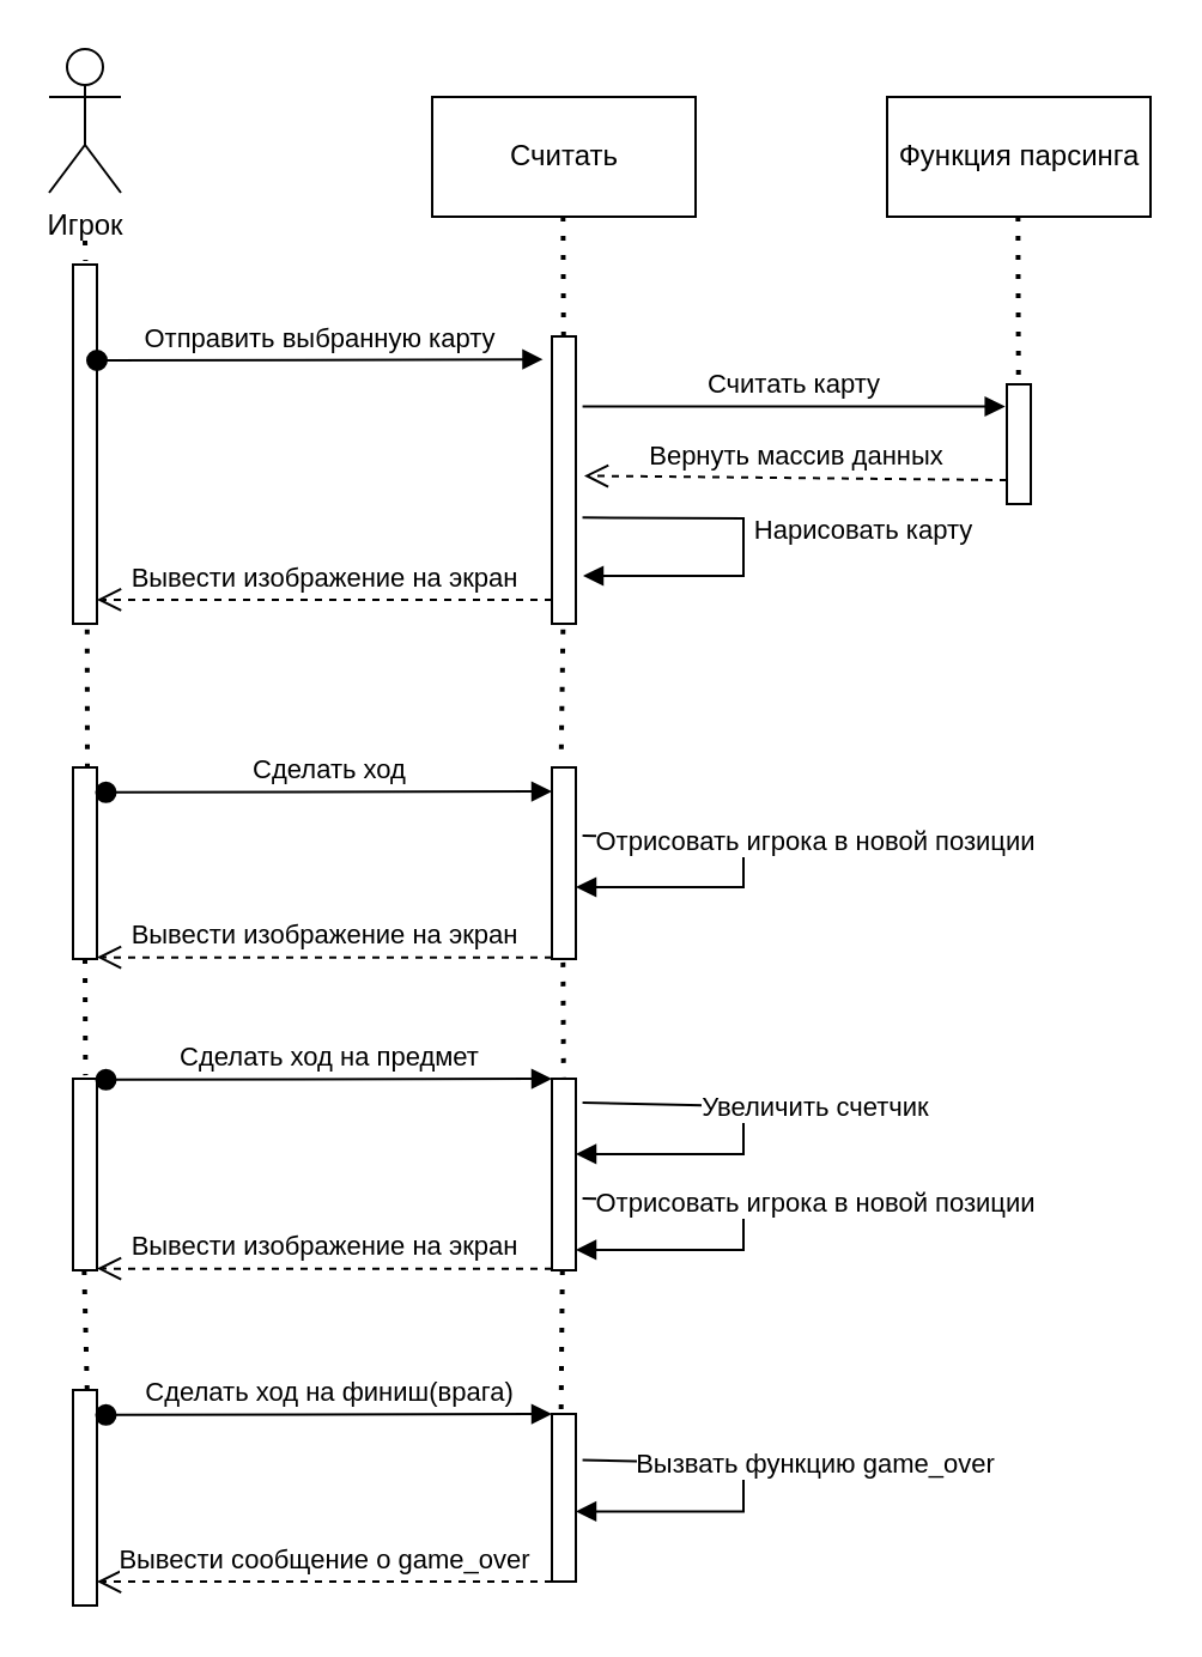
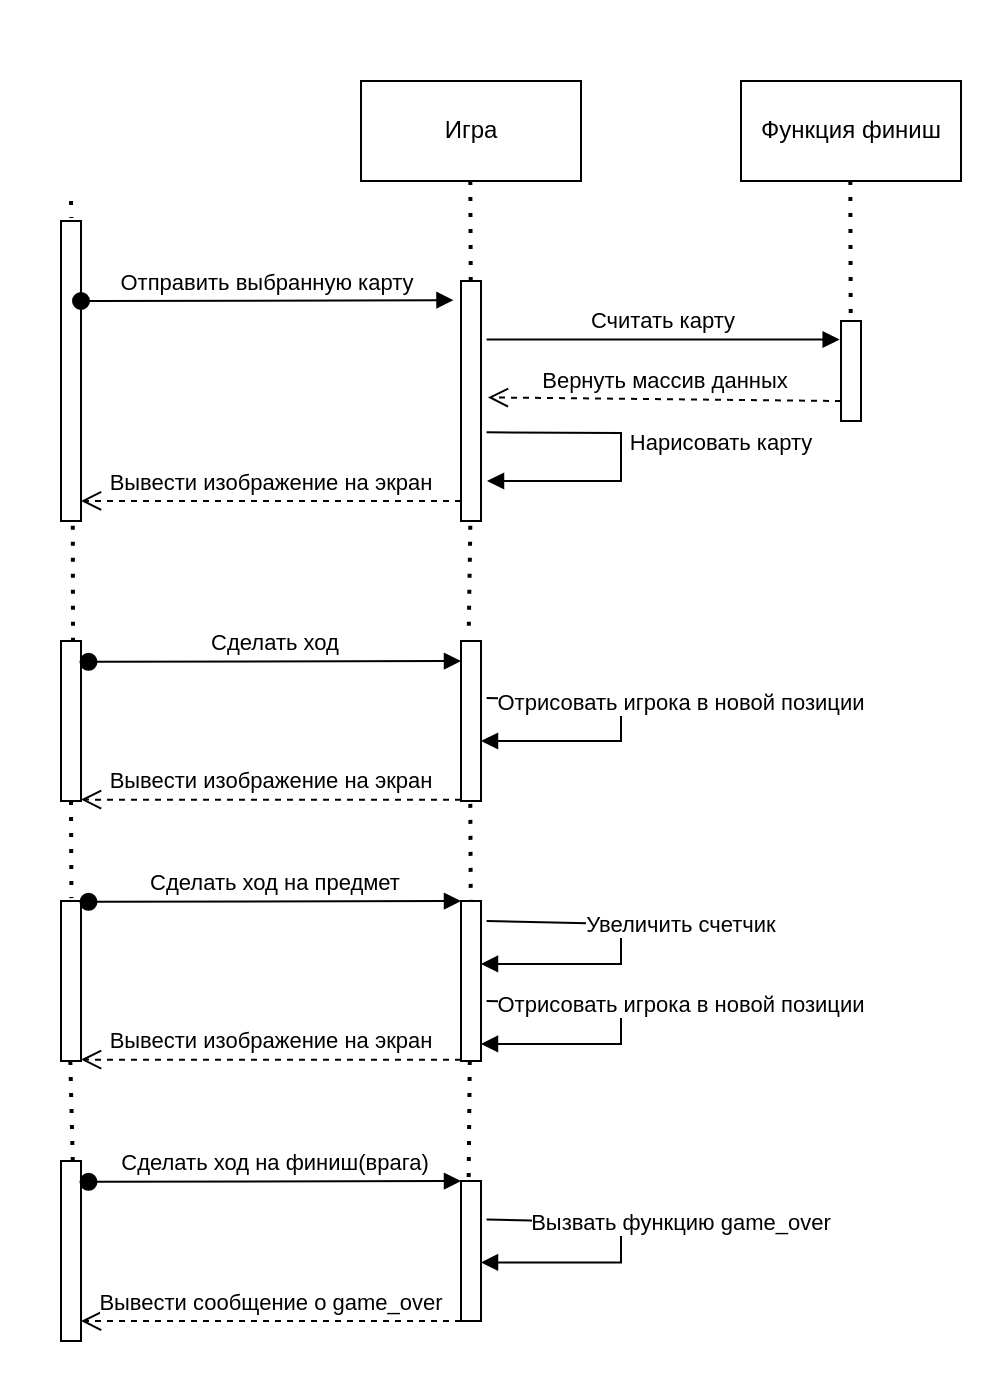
  <mxCell id="0" />
  <mxCell id="1" parent="0" />
- <mxCell id="2" value="Игрок" style="shape=umlActor;verticalLabelPosition=bottom;verticalAlign=top;html=1;outlineConnect=0;" parent="1" vertex="1"><mxGeometry x="20" y="20" width="30" height="60" as="geometry" /></mxCell>
  <mxCell id="3" value="" style="html=1;points=[];perimeter=orthogonalPerimeter;" vertex="1" parent="1"><mxGeometry x="30" y="110" width="10" height="150" as="geometry" /></mxCell>
  <mxCell id="4" value="Отправить выбранную карту" style="html=1;verticalAlign=bottom;startArrow=oval;startFill=1;endArrow=block;startSize=8;rounded=0;entryX=-0.376;entryY=0.08;entryDx=0;entryDy=0;entryPerimeter=0;" edge="1" parent="1" target="5"><mxGeometry width="60" relative="1" as="geometry"><mxPoint x="40" y="150" as="sourcePoint" /><mxPoint x="220" y="150" as="targetPoint" /></mxGeometry></mxCell>
  <mxCell id="5" value="" style="html=1;points=[];perimeter=orthogonalPerimeter;" vertex="1" parent="1"><mxGeometry x="230" y="140" width="10" height="120" as="geometry" /></mxCell>
- <mxCell id="6" value="Считать" style="html=1;" vertex="1" parent="1"><mxGeometry x="180" y="40" width="110" height="50" as="geometry" /></mxCell>
+ <mxCell id="6" value="Игра" style="html=1;" vertex="1" parent="1"><mxGeometry x="180" y="40" width="110" height="50" as="geometry" /></mxCell>
  <mxCell id="7" value="" style="endArrow=none;dashed=1;html=1;dashPattern=1 3;strokeWidth=2;rounded=0;entryX=0.521;entryY=-0.01;entryDx=0;entryDy=0;entryPerimeter=0;" edge="1" parent="1" target="3"><mxGeometry width="50" height="50" relative="1" as="geometry"><mxPoint x="35" y="100" as="sourcePoint" /><mxPoint x="20" y="140" as="targetPoint" /></mxGeometry></mxCell>
  <mxCell id="8" value="" style="endArrow=none;dashed=1;html=1;dashPattern=1 3;strokeWidth=2;rounded=0;entryX=0.487;entryY=0;entryDx=0;entryDy=0;entryPerimeter=0;" edge="1" parent="1" target="5"><mxGeometry width="50" height="50" relative="1" as="geometry"><mxPoint x="234.66" y="90" as="sourcePoint" /><mxPoint x="234.87" y="127.4" as="targetPoint" /></mxGeometry></mxCell>
  <mxCell id="9" value="Считать карту" style="html=1;verticalAlign=bottom;endArrow=block;rounded=0;exitX=1.279;exitY=0.244;exitDx=0;exitDy=0;exitPerimeter=0;entryX=-0.066;entryY=0.185;entryDx=0;entryDy=0;entryPerimeter=0;" edge="1" parent="1" source="5" target="11"><mxGeometry width="80" relative="1" as="geometry"><mxPoint x="330" y="170" as="sourcePoint" /><mxPoint x="390" y="167" as="targetPoint" /><Array as="points" /></mxGeometry></mxCell>
- <mxCell id="10" value="Функция парсинга" style="html=1;" vertex="1" parent="1"><mxGeometry x="370" y="40" width="110" height="50" as="geometry" /></mxCell>
+ <mxCell id="10" value="Функция финиш" style="html=1;" vertex="1" parent="1"><mxGeometry x="370" y="40" width="110" height="50" as="geometry" /></mxCell>
  <mxCell id="11" value="" style="html=1;points=[];perimeter=orthogonalPerimeter;" vertex="1" parent="1"><mxGeometry x="420" y="160" width="10" height="50" as="geometry" /></mxCell>
  <mxCell id="12" value="Вернуть массив данных" style="html=1;verticalAlign=bottom;endArrow=open;dashed=1;endSize=8;rounded=0;entryX=1.348;entryY=0.485;entryDx=0;entryDy=0;entryPerimeter=0;" edge="1" parent="1" target="5"><mxGeometry relative="1" as="geometry"><mxPoint x="420" y="200" as="sourcePoint" /><mxPoint x="250" y="200" as="targetPoint" /></mxGeometry></mxCell>
  <mxCell id="13" value="" style="endArrow=none;dashed=1;html=1;dashPattern=1 3;strokeWidth=2;rounded=0;entryX=0.487;entryY=0;entryDx=0;entryDy=0;entryPerimeter=0;" edge="1" parent="1" target="11"><mxGeometry width="50" height="50" relative="1" as="geometry"><mxPoint x="424.66" y="90" as="sourcePoint" /><mxPoint x="424.87" y="140" as="targetPoint" /></mxGeometry></mxCell>
  <mxCell id="14" value="Нарисовать карту" style="html=1;verticalAlign=bottom;endArrow=block;rounded=0;exitX=1.21;exitY=0.204;exitDx=0;exitDy=0;exitPerimeter=0;" edge="1" parent="1"><mxGeometry x="0.027" y="50" width="80" relative="1" as="geometry"><mxPoint x="242.76" y="215.68" as="sourcePoint" /><mxPoint x="243" y="240" as="targetPoint" /><Array as="points"><mxPoint x="310" y="216" /><mxPoint x="310" y="240" /></Array><mxPoint as="offset" /></mxGeometry></mxCell>
  <mxCell id="15" value="Вывести изображение на экран" style="html=1;verticalAlign=bottom;endArrow=open;dashed=1;endSize=8;rounded=0;entryX=1;entryY=0.933;entryDx=0;entryDy=0;entryPerimeter=0;" edge="1" parent="1" target="3"><mxGeometry relative="1" as="geometry"><mxPoint x="230" y="250" as="sourcePoint" /><mxPoint x="150" y="250" as="targetPoint" /></mxGeometry></mxCell>
  <mxCell id="16" value="" style="endArrow=none;dashed=1;html=1;dashPattern=1 3;strokeWidth=2;rounded=0;exitX=0.59;exitY=1.016;exitDx=0;exitDy=0;exitPerimeter=0;" edge="1" parent="1" source="3"><mxGeometry width="50" height="50" relative="1" as="geometry"><mxPoint x="20" y="400" as="sourcePoint" /><mxPoint x="36" y="320" as="targetPoint" /><Array as="points"><mxPoint x="36" y="320" /></Array></mxGeometry></mxCell>
  <mxCell id="17" value="" style="html=1;points=[];perimeter=orthogonalPerimeter;" vertex="1" parent="1"><mxGeometry x="30" y="320" width="10" height="80" as="geometry" /></mxCell>
  <mxCell id="18" value="" style="html=1;points=[];perimeter=orthogonalPerimeter;" vertex="1" parent="1"><mxGeometry x="230" y="320" width="10" height="80" as="geometry" /></mxCell>
  <mxCell id="19" value="Сделать ход" style="html=1;verticalAlign=bottom;startArrow=oval;startFill=1;endArrow=block;startSize=8;rounded=0;entryX=-0.376;entryY=0.08;entryDx=0;entryDy=0;entryPerimeter=0;" edge="1" parent="1"><mxGeometry width="60" relative="1" as="geometry"><mxPoint x="43.76" y="330.4" as="sourcePoint" /><mxPoint x="230" y="330" as="targetPoint" /></mxGeometry></mxCell>
  <mxCell id="20" value="" style="endArrow=none;dashed=1;html=1;dashPattern=1 3;strokeWidth=2;rounded=0;exitX=0.59;exitY=1.016;exitDx=0;exitDy=0;exitPerimeter=0;entryX=0.383;entryY=-0.022;entryDx=0;entryDy=0;entryPerimeter=0;" edge="1" parent="1" target="18"><mxGeometry width="50" height="50" relative="1" as="geometry"><mxPoint x="234.66" y="262.4" as="sourcePoint" /><mxPoint x="234.76" y="320" as="targetPoint" /></mxGeometry></mxCell>
  <mxCell id="21" value="Отрисовать игрока в новой позиции" style="html=1;verticalAlign=bottom;endArrow=block;rounded=0;exitX=1.279;exitY=0.357;exitDx=0;exitDy=0;exitPerimeter=0;entryX=1;entryY=0.625;entryDx=0;entryDy=0;entryPerimeter=0;" edge="1" parent="1" source="18" target="18"><mxGeometry x="-0.018" y="30" width="80" relative="1" as="geometry"><mxPoint x="280" y="380" as="sourcePoint" /><mxPoint x="350" y="400" as="targetPoint" /><Array as="points"><mxPoint x="310" y="350" /><mxPoint x="310" y="370" /></Array><mxPoint as="offset" /></mxGeometry></mxCell>
  <mxCell id="22" value="Вывести изображение на экран" style="html=1;verticalAlign=bottom;endArrow=open;dashed=1;endSize=8;rounded=0;entryX=1;entryY=0.933;entryDx=0;entryDy=0;entryPerimeter=0;" edge="1" parent="1"><mxGeometry relative="1" as="geometry"><mxPoint x="230" y="399.36" as="sourcePoint" /><mxPoint x="40" y="399.31" as="targetPoint" /><Array as="points"><mxPoint x="130" y="399.36" /></Array></mxGeometry></mxCell>
  <mxCell id="23" value="" style="html=1;points=[];perimeter=orthogonalPerimeter;" vertex="1" parent="1"><mxGeometry x="30" y="450" width="10" height="80" as="geometry" /></mxCell>
  <mxCell id="24" value="" style="endArrow=none;dashed=1;html=1;dashPattern=1 3;strokeWidth=2;rounded=0;entryX=0.521;entryY=-0.018;entryDx=0;entryDy=0;entryPerimeter=0;" edge="1" parent="1" target="23"><mxGeometry width="50" height="50" relative="1" as="geometry"><mxPoint x="35" y="400" as="sourcePoint" /><mxPoint x="34.76" y="457.6" as="targetPoint" /></mxGeometry></mxCell>
  <mxCell id="25" value="Сделать ход на предмет" style="html=1;verticalAlign=bottom;startArrow=oval;startFill=1;endArrow=block;startSize=8;rounded=0;entryX=-0.376;entryY=0.08;entryDx=0;entryDy=0;entryPerimeter=0;" edge="1" parent="1"><mxGeometry width="60" relative="1" as="geometry"><mxPoint x="43.76" y="450.4" as="sourcePoint" /><mxPoint x="230" y="450" as="targetPoint" /></mxGeometry></mxCell>
  <mxCell id="26" value="" style="html=1;points=[];perimeter=orthogonalPerimeter;" vertex="1" parent="1"><mxGeometry x="230" y="450" width="10" height="80" as="geometry" /></mxCell>
  <mxCell id="27" value="" style="endArrow=none;dashed=1;html=1;dashPattern=1 3;strokeWidth=2;rounded=0;entryX=0.521;entryY=-0.018;entryDx=0;entryDy=0;entryPerimeter=0;" edge="1" parent="1"><mxGeometry width="50" height="50" relative="1" as="geometry"><mxPoint x="234.66" y="401.44" as="sourcePoint" /><mxPoint x="234.87" y="450" as="targetPoint" /></mxGeometry></mxCell>
  <mxCell id="28" value="Увеличить счетчик" style="html=1;verticalAlign=bottom;endArrow=block;rounded=0;exitX=1.279;exitY=0.357;exitDx=0;exitDy=0;exitPerimeter=0;entryX=1;entryY=0.625;entryDx=0;entryDy=0;entryPerimeter=0;" edge="1" parent="1"><mxGeometry x="-0.018" y="30" width="80" relative="1" as="geometry"><mxPoint x="242.79" y="460" as="sourcePoint" /><mxPoint x="240" y="481.44" as="targetPoint" /><Array as="points"><mxPoint x="310" y="461.44" /><mxPoint x="310" y="481.44" /></Array><mxPoint as="offset" /></mxGeometry></mxCell>
  <mxCell id="29" value="Отрисовать игрока в новой позиции" style="html=1;verticalAlign=bottom;endArrow=block;rounded=0;exitX=1.279;exitY=0.357;exitDx=0;exitDy=0;exitPerimeter=0;entryX=1;entryY=0.625;entryDx=0;entryDy=0;entryPerimeter=0;" edge="1" parent="1"><mxGeometry x="-0.018" y="30" width="80" relative="1" as="geometry"><mxPoint x="242.79" y="500" as="sourcePoint" /><mxPoint x="240" y="521.44" as="targetPoint" /><Array as="points"><mxPoint x="310" y="501.44" /><mxPoint x="310" y="521.44" /></Array><mxPoint as="offset" /></mxGeometry></mxCell>
  <mxCell id="30" value="Вывести изображение на экран" style="html=1;verticalAlign=bottom;endArrow=open;dashed=1;endSize=8;rounded=0;entryX=1;entryY=0.933;entryDx=0;entryDy=0;entryPerimeter=0;" edge="1" parent="1"><mxGeometry relative="1" as="geometry"><mxPoint x="230" y="529.36" as="sourcePoint" /><mxPoint x="40" y="529.31" as="targetPoint" /><Array as="points"><mxPoint x="130" y="529.36" /></Array></mxGeometry></mxCell>
  <mxCell id="31" value="" style="html=1;points=[];perimeter=orthogonalPerimeter;" vertex="1" parent="1"><mxGeometry x="30" y="580" width="10" height="90" as="geometry" /></mxCell>
  <mxCell id="32" value="" style="endArrow=none;dashed=1;html=1;dashPattern=1 3;strokeWidth=2;rounded=0;entryX=0.59;entryY=0.003;entryDx=0;entryDy=0;entryPerimeter=0;" edge="1" parent="1" target="31"><mxGeometry width="50" height="50" relative="1" as="geometry"><mxPoint x="34.66" y="530" as="sourcePoint" /><mxPoint x="34.87" y="578.56" as="targetPoint" /></mxGeometry></mxCell>
  <mxCell id="33" value="Сделать ход на финиш(врага)" style="html=1;verticalAlign=bottom;startArrow=oval;startFill=1;endArrow=block;startSize=8;rounded=0;entryX=-0.376;entryY=0.08;entryDx=0;entryDy=0;entryPerimeter=0;" edge="1" parent="1"><mxGeometry width="60" relative="1" as="geometry"><mxPoint x="43.76" y="590.4" as="sourcePoint" /><mxPoint x="230" y="590" as="targetPoint" /></mxGeometry></mxCell>
  <mxCell id="34" value="" style="html=1;points=[];perimeter=orthogonalPerimeter;" vertex="1" parent="1"><mxGeometry x="230" y="590" width="10" height="70" as="geometry" /></mxCell>
  <mxCell id="35" value="" style="endArrow=none;dashed=1;html=1;dashPattern=1 3;strokeWidth=2;rounded=0;entryX=0.383;entryY=-0.018;entryDx=0;entryDy=0;entryPerimeter=0;" edge="1" parent="1" target="34"><mxGeometry width="50" height="50" relative="1" as="geometry"><mxPoint x="234.38" y="530" as="sourcePoint" /><mxPoint x="235.62" y="580.24" as="targetPoint" /></mxGeometry></mxCell>
  <mxCell id="36" value="Вызвать функцию game_over" style="html=1;verticalAlign=bottom;endArrow=block;rounded=0;exitX=1.279;exitY=0.357;exitDx=0;exitDy=0;exitPerimeter=0;entryX=1;entryY=0.625;entryDx=0;entryDy=0;entryPerimeter=0;" edge="1" parent="1"><mxGeometry x="-0.018" y="30" width="80" relative="1" as="geometry"><mxPoint x="242.79" y="609.28" as="sourcePoint" /><mxPoint x="240" y="630.72" as="targetPoint" /><Array as="points"><mxPoint x="310" y="610.72" /><mxPoint x="310" y="630.72" /></Array><mxPoint as="offset" /></mxGeometry></mxCell>
  <mxCell id="37" value="Вывести сообщение о game_over" style="html=1;verticalAlign=bottom;endArrow=open;dashed=1;endSize=8;rounded=0;entryX=1;entryY=0.933;entryDx=0;entryDy=0;entryPerimeter=0;" edge="1" parent="1"><mxGeometry relative="1" as="geometry"><mxPoint x="230" y="660.05" as="sourcePoint" /><mxPoint x="40" y="660" as="targetPoint" /><Array as="points"><mxPoint x="130" y="660.05" /></Array></mxGeometry></mxCell>
